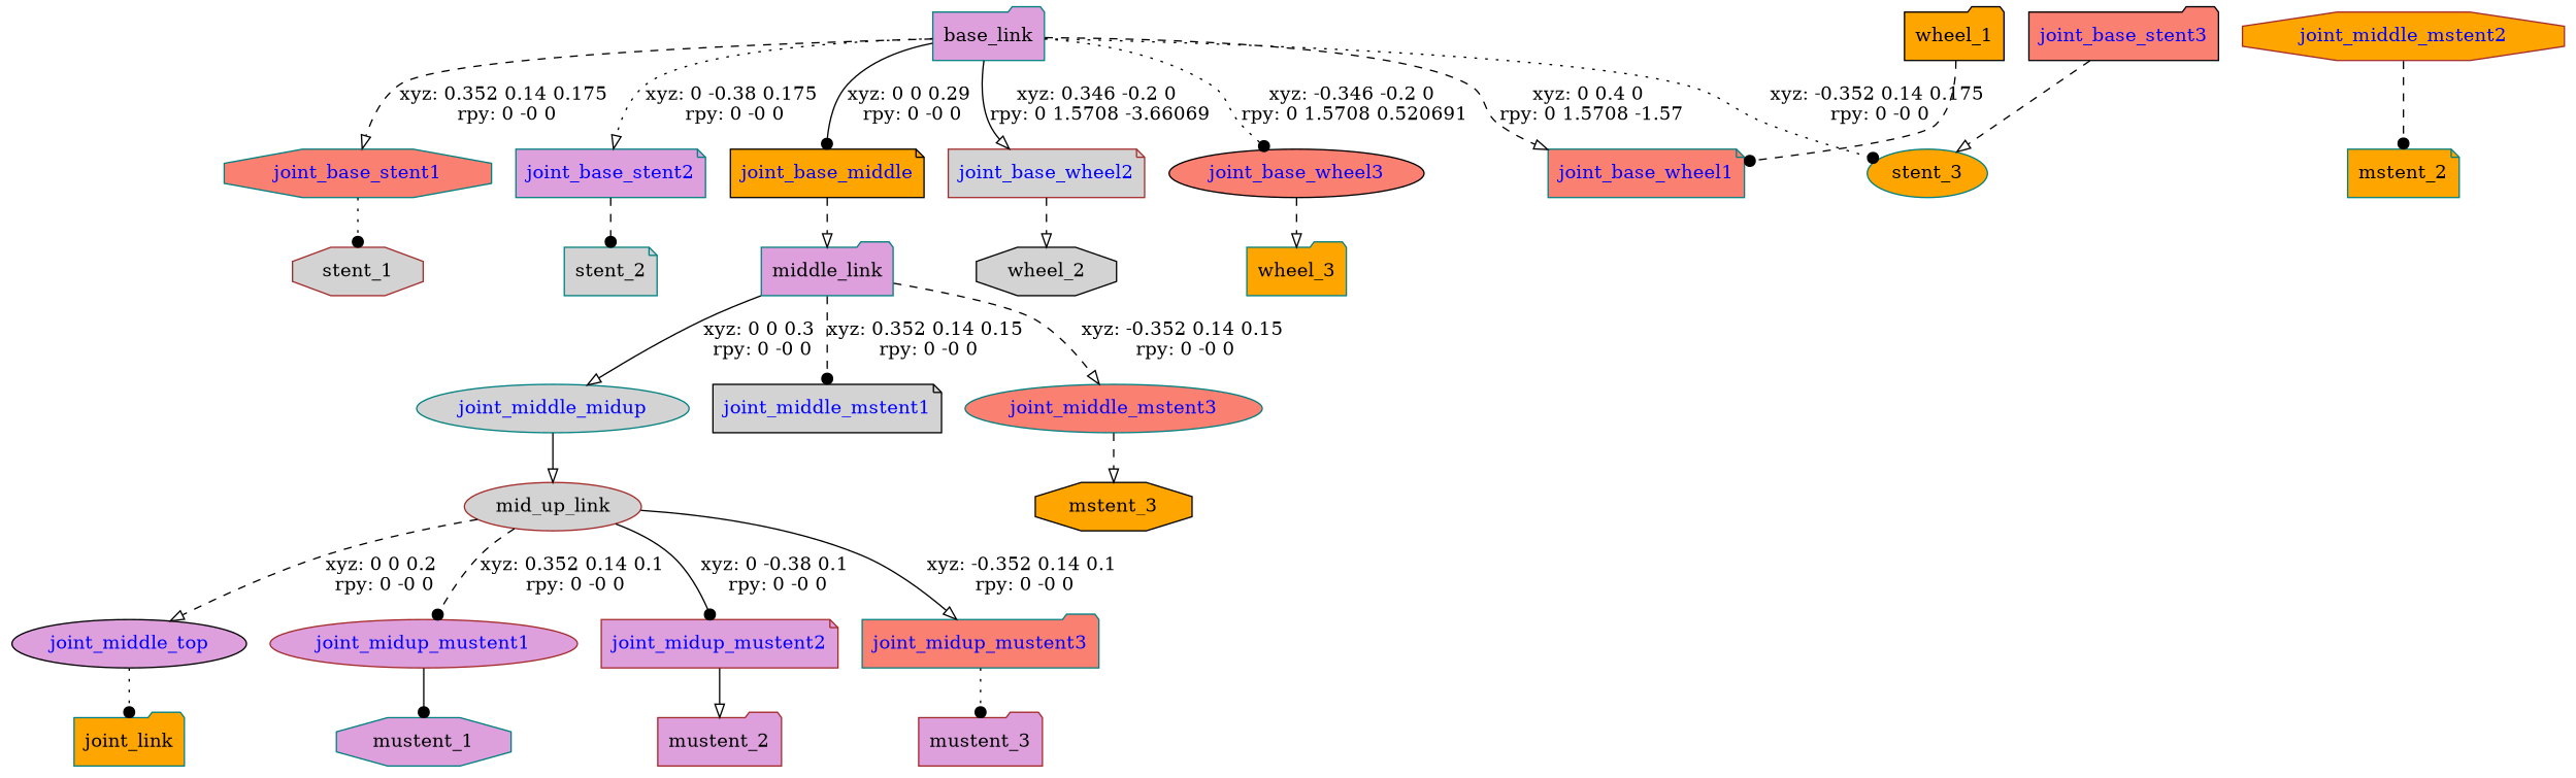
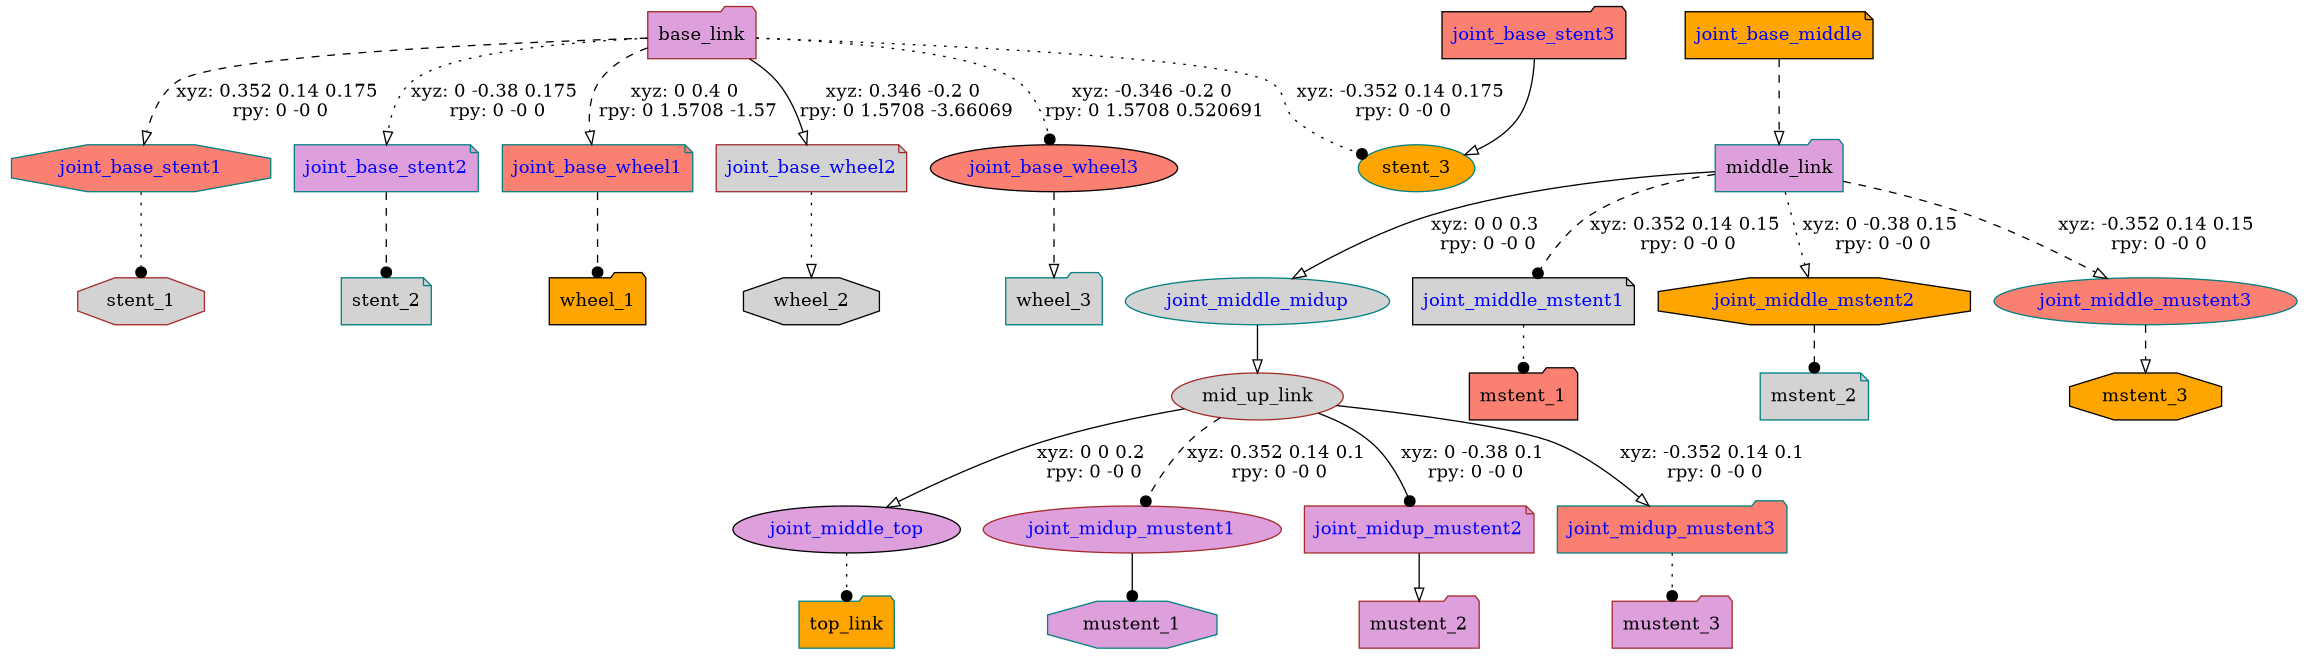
  digraph {
    node [color=teal fillcolor=plum shape=folder style=filled]
    edge [arrowhead=onormal style=dashed]
-   n1 [label=base_link]
+   n1 [color=brown label=base_link]
    joint_base_middle [color=black fillcolor=orange fontcolor=blue shape=note]
    joint_base_stent1 [fillcolor=salmon fontcolor=blue shape=octagon]
    joint_base_stent2 [fontcolor=blue shape=note]
    joint_base_wheel1 [fillcolor=salmon fontcolor=blue shape=note]
    joint_base_wheel2 [color=brown fillcolor=lightgrey fontcolor=blue shape=note]
    joint_base_wheel3 [color=black fillcolor=salmon fontcolor=blue shape=ellipse]
    n8 [fillcolor=orange label=stent_3 shape=ellipse]
    n9 [label=middle_link]
    n10 [color=brown fillcolor=lightgrey label=stent_1 shape=octagon]
    n11 [fillcolor=lightgrey label=stent_2 shape=note]
    joint_base_stent3 [color=black fillcolor=salmon fontcolor=blue]
    n13 [color=black fillcolor=orange label=wheel_1]
    n14 [color=black fillcolor=lightgrey label=wheel_2 shape=octagon]
-   n15 [fillcolor=orange label=wheel_3]
+   n15 [fillcolor=lightgrey label=wheel_3]
    joint_middle_midup [fillcolor=lightgrey fontcolor=blue shape=ellipse]
    joint_middle_mstent1 [color=black fillcolor=lightgrey fontcolor=blue shape=note]
-   joint_middle_mstent2 [color=brown fillcolor=orange fontcolor=blue shape=octagon]
-   joint_middle_mstent3 [fillcolor=salmon fontcolor=blue shape=ellipse]
+   joint_middle_mstent2 [color=black fillcolor=orange fontcolor=blue shape=octagon]
+   joint_middle_mstent3 [fillcolor=salmon fontcolor=blue shape=ellipse label=joint_middle_mustent3]
    n20 [color=brown fillcolor=lightgrey label=mid_up_link shape=ellipse]
-   n22 [fillcolor=orange label=mstent_2 shape=note]
+   n21 [color=black fillcolor=salmon label=mstent_1]
+   n22 [fillcolor=lightgrey label=mstent_2 shape=note]
    n23 [color=black fillcolor=orange label=mstent_3 shape=octagon]
    joint_middle_top [color=black fontcolor=blue shape=ellipse]
    joint_midup_mustent1 [color=brown fontcolor=blue shape=ellipse]
    joint_midup_mustent2 [color=brown fontcolor=blue shape=note]
    joint_midup_mustent3 [fillcolor=salmon fontcolor=blue]
-   n28 [fillcolor=orange label=joint_link]
+   n28 [fillcolor=orange label=top_link]
    n29 [label=mustent_1 shape=octagon]
    n30 [color=brown label=mustent_2]
    n31 [color=brown label=mustent_3]
-   n1 -> joint_base_middle [arrowhead=dot label="xyz: 0 0 0.29 \nrpy: 0 -0 0" style=solid]
    n1 -> joint_base_stent1 [label="xyz: 0.352 0.14 0.175 \nrpy: 0 -0 0"]
    n1 -> joint_base_stent2 [label="xyz: 0 -0.38 0.175 \nrpy: 0 -0 0" style=dotted]
    n1 -> joint_base_wheel1 [label="xyz: 0 0.4 0 \nrpy: 0 1.5708 -1.57"]
    n1 -> joint_base_wheel2 [label="xyz: 0.346 -0.2 0 \nrpy: 0 1.5708 -3.66069" style=solid]
    n1 -> joint_base_wheel3 [arrowhead=dot label="xyz: -0.346 -0.2 0 \nrpy: 0 1.5708 0.520691" style=dotted]
    n1 -> n8 [arrowhead=dot label="xyz: -0.352 0.14 0.175 \nrpy: 0 -0 0" style=dotted]
    joint_base_middle -> n9
    joint_base_stent1 -> n10 [arrowhead=dot style=dotted]
    joint_base_stent2 -> n11 [arrowhead=dot]
-   n13 -> joint_base_wheel1 [arrowhead=dot]
-   joint_base_wheel2 -> n14
+   joint_base_wheel1 -> n13 [arrowhead=dot]
+   joint_base_wheel2 -> n14 [style=dotted]
    joint_base_wheel3 -> n15
    n9 -> joint_middle_midup [label="xyz: 0 0 0.3 \nrpy: 0 -0 0" style=solid]
    n9 -> joint_middle_mstent1 [arrowhead=dot label="xyz: 0.352 0.14 0.15 \nrpy: 0 -0 0"]
+   n9 -> joint_middle_mstent2 [label="xyz: 0 -0.38 0.15 \nrpy: 0 -0 0" style=dotted]
    n9 -> joint_middle_mstent3 [label="xyz: -0.352 0.14 0.15 \nrpy: 0 -0 0"]
-   joint_base_stent3 -> n8
+   joint_base_stent3 -> n8 [style=solid]
    joint_middle_midup -> n20 [style=solid]
+   joint_middle_mstent1 -> n21 [arrowhead=dot style=dotted]
    joint_middle_mstent2 -> n22 [arrowhead=dot]
    joint_middle_mstent3 -> n23
-   n20 -> joint_middle_top [label="xyz: 0 0 0.2 \nrpy: 0 -0 0"]
+   n20 -> joint_middle_top [label="xyz: 0 0 0.2 \nrpy: 0 -0 0" style=solid]
    n20 -> joint_midup_mustent1 [arrowhead=dot label="xyz: 0.352 0.14 0.1 \nrpy: 0 -0 0"]
    n20 -> joint_midup_mustent2 [arrowhead=dot label="xyz: 0 -0.38 0.1 \nrpy: 0 -0 0" style=solid]
    n20 -> joint_midup_mustent3 [label="xyz: -0.352 0.14 0.1 \nrpy: 0 -0 0" style=solid]
    joint_middle_top -> n28 [arrowhead=dot style=dotted]
    joint_midup_mustent1 -> n29 [arrowhead=dot style=solid]
    joint_midup_mustent2 -> n30 [style=solid]
    joint_midup_mustent3 -> n31 [arrowhead=dot style=dotted]
  }
